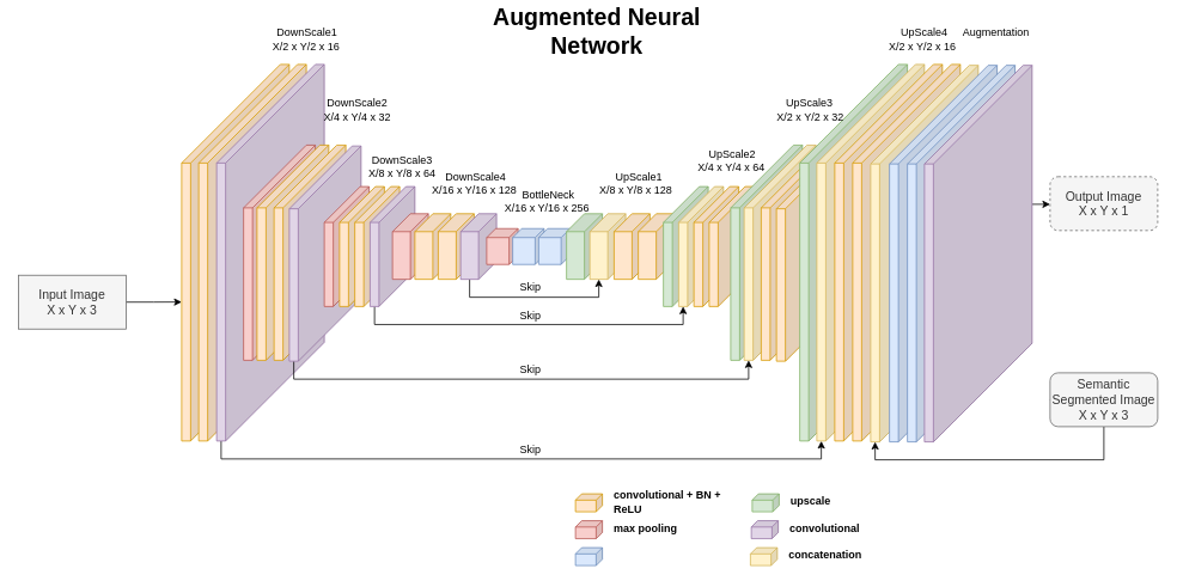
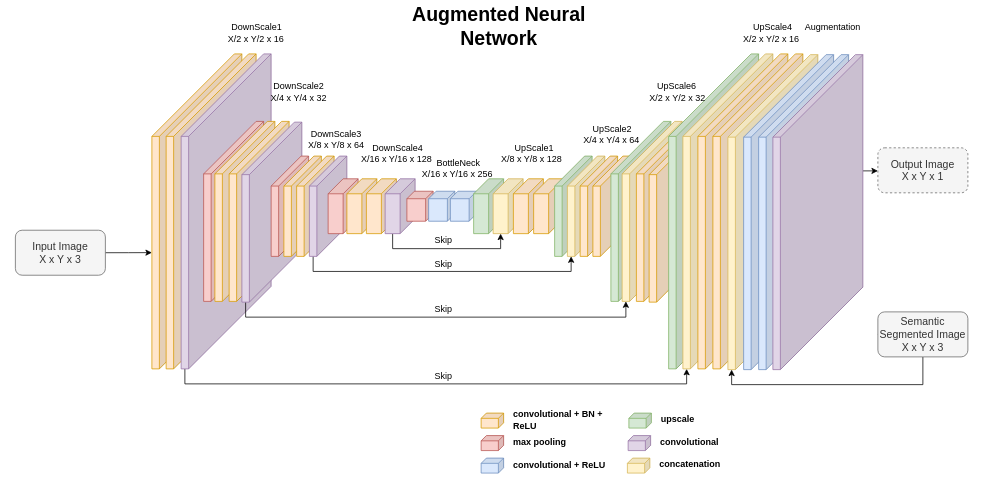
  <mxCell id="0" />
  <mxCell id="1" parent="0" />
  <mxCell id="2" value="" style="shape=cube;whiteSpace=wrap;html=1;boundedLbl=1;backgroundOutline=1;darkOpacity=0.05;darkOpacity2=0.1;size=110;direction=east;flipH=1;fillColor=#ffe6cc;strokeColor=#d79b00;" parent="1" vertex="1"><mxGeometry x="202" y="71" width="120" height="420" as="geometry" /></mxCell>
  <mxCell id="3" value="" style="shape=cube;whiteSpace=wrap;html=1;boundedLbl=1;backgroundOutline=1;darkOpacity=0.05;darkOpacity2=0.1;size=110;direction=east;flipH=1;fillColor=#ffe6cc;strokeColor=#d79b00;" parent="1" vertex="1"><mxGeometry x="221" y="71" width="120" height="420" as="geometry" /></mxCell>
  <mxCell id="4" style="edgeStyle=orthogonalEdgeStyle;rounded=0;orthogonalLoop=1;jettySize=auto;html=1;exitX=0;exitY=0;exitDx=115;exitDy=420;exitPerimeter=0;entryX=0;entryY=0;entryDx=115;entryDy=420;entryPerimeter=0;" parent="1" source="5" target="55" edge="1"><mxGeometry relative="1" as="geometry" /></mxCell>
  <mxCell id="5" value="" style="shape=cube;whiteSpace=wrap;html=1;boundedLbl=1;backgroundOutline=1;darkOpacity=0.05;darkOpacity2=0.1;size=110;direction=east;flipH=1;fillColor=#e1d5e7;strokeColor=#9673a6;" parent="1" vertex="1"><mxGeometry x="241" y="71" width="120" height="420" as="geometry" /></mxCell>
  <mxCell id="6" value="" style="shape=cube;whiteSpace=wrap;html=1;boundedLbl=1;backgroundOutline=1;darkOpacity=0.05;darkOpacity2=0.1;size=70;direction=east;flipH=1;fillColor=#f8cecc;strokeColor=#b85450;" parent="1" vertex="1"><mxGeometry x="271" y="161" width="80" height="240" as="geometry" /></mxCell>
  <mxCell id="7" value="" style="shape=cube;whiteSpace=wrap;html=1;boundedLbl=1;backgroundOutline=1;darkOpacity=0.05;darkOpacity2=0.1;size=70;direction=east;flipH=1;fillColor=#ffe6cc;strokeColor=#d79b00;" parent="1" vertex="1"><mxGeometry x="286" y="161" width="80" height="240" as="geometry" /></mxCell>
  <mxCell id="8" value="" style="shape=cube;whiteSpace=wrap;html=1;boundedLbl=1;backgroundOutline=1;darkOpacity=0.05;darkOpacity2=0.1;size=70;direction=east;flipH=1;fillColor=#ffe6cc;strokeColor=#d79b00;" parent="1" vertex="1"><mxGeometry x="305" y="161" width="80" height="240" as="geometry" /></mxCell>
  <mxCell id="9" style="edgeStyle=orthogonalEdgeStyle;rounded=0;orthogonalLoop=1;jettySize=auto;html=1;exitX=0;exitY=0;exitDx=75;exitDy=240;exitPerimeter=0;entryX=0;entryY=0;entryDx=75;entryDy=240;entryPerimeter=0;" parent="1" source="10" target="51" edge="1"><mxGeometry relative="1" as="geometry" /></mxCell>
  <mxCell id="10" value="" style="shape=cube;whiteSpace=wrap;html=1;boundedLbl=1;backgroundOutline=1;darkOpacity=0.05;darkOpacity2=0.1;size=70;direction=east;flipH=1;fillColor=#e1d5e7;strokeColor=#9673a6;" parent="1" vertex="1"><mxGeometry x="322" y="162" width="80" height="240" as="geometry" /></mxCell>
  <mxCell id="11" value="" style="shape=cube;whiteSpace=wrap;html=1;boundedLbl=1;backgroundOutline=1;darkOpacity=0.05;darkOpacity2=0.1;size=40;direction=east;flipH=1;fillColor=#f8cecc;strokeColor=#b85450;" parent="1" vertex="1"><mxGeometry x="361" y="207.25" width="50" height="133.75" as="geometry" /></mxCell>
  <mxCell id="12" value="" style="shape=cube;whiteSpace=wrap;html=1;boundedLbl=1;backgroundOutline=1;darkOpacity=0.05;darkOpacity2=0.1;size=40;direction=east;flipH=1;fillColor=#ffe6cc;strokeColor=#d79b00;" parent="1" vertex="1"><mxGeometry x="378" y="207.25" width="50" height="133.75" as="geometry" /></mxCell>
  <mxCell id="13" value="" style="shape=cube;whiteSpace=wrap;html=1;boundedLbl=1;backgroundOutline=1;darkOpacity=0.05;darkOpacity2=0.1;size=40;direction=east;flipH=1;fillColor=#ffe6cc;strokeColor=#d79b00;" parent="1" vertex="1"><mxGeometry x="395" y="207.25" width="50" height="133.75" as="geometry" /></mxCell>
  <mxCell id="14" style="edgeStyle=orthogonalEdgeStyle;rounded=0;orthogonalLoop=1;jettySize=auto;html=1;exitX=0;exitY=0;exitDx=45;exitDy=133.75;exitPerimeter=0;entryX=0;entryY=0;entryDx=45;entryDy=133.75;entryPerimeter=0;" parent="1" source="15" target="43" edge="1"><mxGeometry relative="1" as="geometry" /></mxCell>
  <mxCell id="15" value="" style="shape=cube;whiteSpace=wrap;html=1;boundedLbl=1;backgroundOutline=1;darkOpacity=0.05;darkOpacity2=0.1;size=40;direction=east;flipH=1;fillColor=#e1d5e7;strokeColor=#9673a6;" parent="1" vertex="1"><mxGeometry x="412" y="207.25" width="50" height="133.75" as="geometry" /></mxCell>
  <mxCell id="16" value="" style="shape=cube;whiteSpace=wrap;html=1;boundedLbl=1;backgroundOutline=1;darkOpacity=0.05;darkOpacity2=0.1;size=20;direction=east;flipH=1;fillColor=#f8cecc;strokeColor=#b85450;" parent="1" vertex="1"><mxGeometry x="437" y="237.56" width="40" height="73.13" as="geometry" /></mxCell>
  <mxCell id="17" value="" style="shape=cube;whiteSpace=wrap;html=1;boundedLbl=1;backgroundOutline=1;darkOpacity=0.05;darkOpacity2=0.1;size=20;direction=east;flipH=1;fillColor=#ffe6cc;strokeColor=#d79b00;" parent="1" vertex="1"><mxGeometry x="462" y="237.56" width="40" height="73.13" as="geometry" /></mxCell>
  <mxCell id="18" value="" style="shape=cube;whiteSpace=wrap;html=1;boundedLbl=1;backgroundOutline=1;darkOpacity=0.05;darkOpacity2=0.1;size=20;direction=east;flipH=1;fillColor=#ffe6cc;strokeColor=#d79b00;" parent="1" vertex="1"><mxGeometry x="488" y="237.56" width="40" height="73.13" as="geometry" /></mxCell>
  <mxCell id="19" style="edgeStyle=orthogonalEdgeStyle;rounded=0;orthogonalLoop=1;jettySize=auto;html=1;exitX=0;exitY=0;exitDx=30;exitDy=73.13;exitPerimeter=0;entryX=0;entryY=0;entryDx=30;entryDy=73.13;entryPerimeter=0;" parent="1" source="20" target="37" edge="1"><mxGeometry relative="1" as="geometry" /></mxCell>
  <mxCell id="20" value="" style="shape=cube;whiteSpace=wrap;html=1;boundedLbl=1;backgroundOutline=1;darkOpacity=0.05;darkOpacity2=0.1;size=20;direction=east;flipH=1;fillColor=#e1d5e7;strokeColor=#9673a6;" parent="1" vertex="1"><mxGeometry x="513" y="237.56" width="40" height="73.13" as="geometry" /></mxCell>
  <mxCell id="21" value="" style="shape=cube;whiteSpace=wrap;html=1;boundedLbl=1;backgroundOutline=1;darkOpacity=0.05;darkOpacity2=0.1;size=10;direction=east;flipH=1;fillColor=#f8cecc;strokeColor=#b85450;" parent="1" vertex="1"><mxGeometry x="542" y="254.13" width="35" height="40" as="geometry" /></mxCell>
  <mxCell id="22" value="" style="shape=cube;whiteSpace=wrap;html=1;boundedLbl=1;backgroundOutline=1;darkOpacity=0.05;darkOpacity2=0.1;size=7;direction=east;flipH=1;fillColor=#ffe6cc;strokeColor=#d79b00;" parent="1" vertex="1"><mxGeometry x="641" y="549.94" width="30" height="20" as="geometry" /></mxCell>
  <mxCell id="23" value="" style="shape=cube;whiteSpace=wrap;html=1;boundedLbl=1;backgroundOutline=1;darkOpacity=0.05;darkOpacity2=0.1;size=7;direction=east;flipH=1;fillColor=#f8cecc;strokeColor=#b85450;" parent="1" vertex="1"><mxGeometry x="641" y="579.94" width="30" height="20" as="geometry" /></mxCell>
  <mxCell id="24" value="" style="shape=cube;whiteSpace=wrap;html=1;boundedLbl=1;backgroundOutline=1;darkOpacity=0.05;darkOpacity2=0.1;size=7;direction=east;flipH=1;fillColor=#dae8fc;strokeColor=#6c8ebf;" parent="1" vertex="1"><mxGeometry x="641" y="609.94" width="30" height="20" as="geometry" /></mxCell>
  <mxCell id="25" value="" style="shape=cube;whiteSpace=wrap;html=1;boundedLbl=1;backgroundOutline=1;darkOpacity=0.05;darkOpacity2=0.1;size=7;direction=east;flipH=1;fillColor=#d5e8d4;strokeColor=#82b366;" parent="1" vertex="1"><mxGeometry x="838" y="549.94" width="30" height="20" as="geometry" /></mxCell>
  <mxCell id="26" value="DownScale1" style="text;html=1;strokeColor=none;fillColor=none;align=center;verticalAlign=middle;whiteSpace=wrap;rounded=0;" parent="1" vertex="1"><mxGeometry x="322" y="20" width="40" height="30" as="geometry" /></mxCell>
  <mxCell id="27" value="DownScale2" style="text;html=1;strokeColor=none;fillColor=none;align=center;verticalAlign=middle;whiteSpace=wrap;rounded=0;" parent="1" vertex="1"><mxGeometry x="378" y="99" width="40" height="30" as="geometry" /></mxCell>
  <mxCell id="28" value="&lt;div&gt;DownScale3&lt;/div&gt;" style="text;html=1;strokeColor=none;fillColor=none;align=center;verticalAlign=middle;whiteSpace=wrap;rounded=0;" parent="1" vertex="1"><mxGeometry x="428" y="163.13" width="40" height="30" as="geometry" /></mxCell>
  <mxCell id="29" value="DownScale4" style="text;html=1;strokeColor=none;fillColor=none;align=center;verticalAlign=middle;whiteSpace=wrap;rounded=0;" parent="1" vertex="1"><mxGeometry x="510" y="182.13" width="40" height="30" as="geometry" /></mxCell>
  <mxCell id="30" value="convolutional + BN + ReLU" style="text;html=1;strokeColor=none;fillColor=none;align=left;verticalAlign=middle;whiteSpace=wrap;rounded=0;fontStyle=1" parent="1" vertex="1"><mxGeometry x="682" y="547" width="138" height="23.88" as="geometry" /></mxCell>
  <mxCell id="31" value="max pooling" style="text;html=1;strokeColor=none;fillColor=none;align=left;verticalAlign=middle;whiteSpace=wrap;rounded=0;fontStyle=1" parent="1" vertex="1"><mxGeometry x="682" y="577" width="138" height="23.88" as="geometry" /></mxCell>
+ <mxCell id="32" value="convolutional + ReLU" style="text;html=1;strokeColor=none;fillColor=none;align=left;verticalAlign=middle;whiteSpace=wrap;rounded=0;fontStyle=1" parent="1" vertex="1"><mxGeometry x="682" y="608.06" width="138" height="23.88" as="geometry" /></mxCell>
  <mxCell id="33" value="" style="shape=cube;whiteSpace=wrap;html=1;boundedLbl=1;backgroundOutline=1;darkOpacity=0.05;darkOpacity2=0.1;size=10;direction=east;flipH=1;fillColor=#dae8fc;strokeColor=#6c8ebf;" parent="1" vertex="1"><mxGeometry x="571" y="254.13" width="35" height="40" as="geometry" /></mxCell>
  <mxCell id="34" value="" style="shape=cube;whiteSpace=wrap;html=1;boundedLbl=1;backgroundOutline=1;darkOpacity=0.05;darkOpacity2=0.1;size=10;direction=east;flipH=1;fillColor=#dae8fc;strokeColor=#6c8ebf;" parent="1" vertex="1"><mxGeometry x="600" y="254.13" width="35" height="40" as="geometry" /></mxCell>
  <mxCell id="35" value="BottleNeck" style="text;html=1;strokeColor=none;fillColor=none;align=center;verticalAlign=middle;whiteSpace=wrap;rounded=0;" parent="1" vertex="1"><mxGeometry x="591" y="202.13" width="40" height="30" as="geometry" /></mxCell>
  <mxCell id="36" value="" style="shape=cube;whiteSpace=wrap;html=1;boundedLbl=1;backgroundOutline=1;darkOpacity=0.05;darkOpacity2=0.1;size=20;direction=east;flipH=1;fillColor=#d5e8d4;strokeColor=#82b366;flipV=0;" parent="1" vertex="1"><mxGeometry x="631" y="237.56" width="40" height="73.13" as="geometry" /></mxCell>
  <mxCell id="37" value="" style="shape=cube;whiteSpace=wrap;html=1;boundedLbl=1;backgroundOutline=1;darkOpacity=0.05;darkOpacity2=0.1;size=20;direction=east;flipH=1;fillColor=#fff2cc;strokeColor=#d6b656;" parent="1" vertex="1"><mxGeometry x="657" y="237.56" width="40" height="73.13" as="geometry" /></mxCell>
  <mxCell id="38" value="" style="shape=cube;whiteSpace=wrap;html=1;boundedLbl=1;backgroundOutline=1;darkOpacity=0.05;darkOpacity2=0.1;size=20;direction=east;flipH=1;fillColor=#ffe6cc;strokeColor=#d79b00;" parent="1" vertex="1"><mxGeometry x="684" y="237.56" width="40" height="73.13" as="geometry" /></mxCell>
  <mxCell id="39" value="" style="shape=cube;whiteSpace=wrap;html=1;boundedLbl=1;backgroundOutline=1;darkOpacity=0.05;darkOpacity2=0.1;size=7;direction=east;flipH=1;fillColor=#e1d5e7;strokeColor=#9673a6;" parent="1" vertex="1"><mxGeometry x="837" y="579.94" width="30" height="20" as="geometry" /></mxCell>
  <mxCell id="40" value="" style="shape=cube;whiteSpace=wrap;html=1;boundedLbl=1;backgroundOutline=1;darkOpacity=0.05;darkOpacity2=0.1;size=20;direction=east;flipH=1;fillColor=#ffe6cc;strokeColor=#d79b00;" parent="1" vertex="1"><mxGeometry x="711" y="237.56" width="40" height="73.13" as="geometry" /></mxCell>
  <mxCell id="41" value="" style="shape=cube;whiteSpace=wrap;html=1;boundedLbl=1;backgroundOutline=1;darkOpacity=0.05;darkOpacity2=0.1;size=7;direction=east;flipH=1;fillColor=#fff2cc;strokeColor=#d6b656;" parent="1" vertex="1"><mxGeometry x="836" y="609.94" width="30" height="20" as="geometry" /></mxCell>
  <mxCell id="42" value="" style="shape=cube;whiteSpace=wrap;html=1;boundedLbl=1;backgroundOutline=1;darkOpacity=0.05;darkOpacity2=0.1;size=40;direction=east;flipH=1;fillColor=#d5e8d4;strokeColor=#82b366;" parent="1" vertex="1"><mxGeometry x="739" y="207.25" width="50" height="133.75" as="geometry" /></mxCell>
  <mxCell id="43" value="" style="shape=cube;whiteSpace=wrap;html=1;boundedLbl=1;backgroundOutline=1;darkOpacity=0.05;darkOpacity2=0.1;size=40;direction=east;flipH=1;fillColor=#fff2cc;strokeColor=#d6b656;" parent="1" vertex="1"><mxGeometry x="756" y="207.25" width="50" height="133.75" as="geometry" /></mxCell>
  <mxCell id="44" value="" style="shape=cube;whiteSpace=wrap;html=1;boundedLbl=1;backgroundOutline=1;darkOpacity=0.05;darkOpacity2=0.1;size=40;direction=east;flipH=1;fillColor=#ffe6cc;strokeColor=#d79b00;" parent="1" vertex="1"><mxGeometry x="773" y="207.25" width="50" height="133.75" as="geometry" /></mxCell>
  <mxCell id="45" value="" style="shape=cube;whiteSpace=wrap;html=1;boundedLbl=1;backgroundOutline=1;darkOpacity=0.05;darkOpacity2=0.1;size=40;direction=east;flipH=1;fillColor=#ffe6cc;strokeColor=#d79b00;" parent="1" vertex="1"><mxGeometry x="790" y="207.25" width="50" height="133.75" as="geometry" /></mxCell>
  <mxCell id="46" value="upscale" style="text;html=1;strokeColor=none;fillColor=none;align=left;verticalAlign=middle;whiteSpace=wrap;rounded=0;fontStyle=1" parent="1" vertex="1"><mxGeometry x="879" y="546.06" width="138" height="23.88" as="geometry" /></mxCell>
  <mxCell id="47" value="convolutional" style="text;html=1;strokeColor=none;fillColor=none;align=left;verticalAlign=middle;whiteSpace=wrap;rounded=0;fontStyle=1" parent="1" vertex="1"><mxGeometry x="878" y="577.06" width="138" height="23.88" as="geometry" /></mxCell>
  <mxCell id="48" value="concatenation" style="text;html=1;strokeColor=none;fillColor=none;align=left;verticalAlign=middle;whiteSpace=wrap;rounded=0;fontStyle=1" parent="1" vertex="1"><mxGeometry x="877" y="606.06" width="138" height="23.88" as="geometry" /></mxCell>
  <mxCell id="49" value="&lt;div&gt;UpScale1&lt;/div&gt;" style="text;html=1;strokeColor=none;fillColor=none;align=center;verticalAlign=middle;whiteSpace=wrap;rounded=0;" parent="1" vertex="1"><mxGeometry x="692" y="182.13" width="40" height="30" as="geometry" /></mxCell>
  <mxCell id="50" value="" style="shape=cube;whiteSpace=wrap;html=1;boundedLbl=1;backgroundOutline=1;darkOpacity=0.05;darkOpacity2=0.1;size=70;direction=east;flipH=1;fillColor=#d5e8d4;strokeColor=#82b366;" parent="1" vertex="1"><mxGeometry x="814" y="161" width="80" height="240" as="geometry" /></mxCell>
  <mxCell id="51" value="" style="shape=cube;whiteSpace=wrap;html=1;boundedLbl=1;backgroundOutline=1;darkOpacity=0.05;darkOpacity2=0.1;size=70;direction=east;flipH=1;fillColor=#fff2cc;strokeColor=#d6b656;" parent="1" vertex="1"><mxGeometry x="829" y="161" width="80" height="240" as="geometry" /></mxCell>
  <mxCell id="52" value="" style="shape=cube;whiteSpace=wrap;html=1;boundedLbl=1;backgroundOutline=1;darkOpacity=0.05;darkOpacity2=0.1;size=70;direction=east;flipH=1;fillColor=#ffe6cc;strokeColor=#d79b00;" parent="1" vertex="1"><mxGeometry x="848" y="161" width="80" height="240" as="geometry" /></mxCell>
  <mxCell id="53" value="" style="shape=cube;whiteSpace=wrap;html=1;boundedLbl=1;backgroundOutline=1;darkOpacity=0.05;darkOpacity2=0.1;size=70;direction=east;flipH=1;fillColor=#ffe6cc;strokeColor=#d79b00;" parent="1" vertex="1"><mxGeometry x="865" y="162" width="80" height="240" as="geometry" /></mxCell>
  <mxCell id="54" value="" style="shape=cube;whiteSpace=wrap;html=1;boundedLbl=1;backgroundOutline=1;darkOpacity=0.05;darkOpacity2=0.1;size=110;direction=east;flipH=1;fillColor=#d5e8d4;strokeColor=#82b366;" parent="1" vertex="1"><mxGeometry x="891" y="71" width="120" height="420" as="geometry" /></mxCell>
  <mxCell id="55" value="" style="shape=cube;whiteSpace=wrap;html=1;boundedLbl=1;backgroundOutline=1;darkOpacity=0.05;darkOpacity2=0.1;size=110;direction=east;flipH=1;fillColor=#fff2cc;strokeColor=#d6b656;" parent="1" vertex="1"><mxGeometry x="910" y="71" width="120" height="420" as="geometry" /></mxCell>
  <mxCell id="56" value="" style="shape=cube;whiteSpace=wrap;html=1;boundedLbl=1;backgroundOutline=1;darkOpacity=0.05;darkOpacity2=0.1;size=110;direction=east;flipH=1;fillColor=#ffe6cc;strokeColor=#d79b00;" parent="1" vertex="1"><mxGeometry x="930" y="71" width="120" height="420" as="geometry" /></mxCell>
  <mxCell id="57" value="" style="shape=cube;whiteSpace=wrap;html=1;boundedLbl=1;backgroundOutline=1;darkOpacity=0.05;darkOpacity2=0.1;size=110;direction=east;flipH=1;fillColor=#ffe6cc;strokeColor=#d79b00;" parent="1" vertex="1"><mxGeometry x="950" y="71" width="120" height="420" as="geometry" /></mxCell>
  <mxCell id="58" value="&lt;div&gt;UpScale2&lt;/div&gt;" style="text;html=1;strokeColor=none;fillColor=none;align=center;verticalAlign=middle;whiteSpace=wrap;rounded=0;" parent="1" vertex="1"><mxGeometry x="796" y="156.13" width="40" height="30" as="geometry" /></mxCell>
- <mxCell id="59" value="&lt;div&gt;UpScale3&lt;/div&gt;" style="text;html=1;strokeColor=none;fillColor=none;align=center;verticalAlign=middle;whiteSpace=wrap;rounded=0;" parent="1" vertex="1"><mxGeometry x="882" y="99" width="40" height="30" as="geometry" /></mxCell>
+ <mxCell id="59" value="&lt;div&gt;UpScale6&lt;/div&gt;" style="text;html=1;strokeColor=none;fillColor=none;align=center;verticalAlign=middle;whiteSpace=wrap;rounded=0;" parent="1" vertex="1"><mxGeometry x="882" y="99" width="40" height="30" as="geometry" /></mxCell>
  <mxCell id="60" value="&lt;div&gt;UpScale4&lt;/div&gt;" style="text;html=1;strokeColor=none;fillColor=none;align=center;verticalAlign=middle;whiteSpace=wrap;rounded=0;" parent="1" vertex="1"><mxGeometry x="1010" y="20" width="40" height="30" as="geometry" /></mxCell>
  <mxCell id="61" value="" style="shape=cube;whiteSpace=wrap;html=1;boundedLbl=1;backgroundOutline=1;darkOpacity=0.05;darkOpacity2=0.1;size=110;direction=east;flipH=1;fillColor=#fff2cc;strokeColor=#d6b656;" parent="1" vertex="1"><mxGeometry x="970" y="72" width="120" height="420" as="geometry" /></mxCell>
  <mxCell id="62" value="Skip" style="text;html=1;strokeColor=none;fillColor=none;align=center;verticalAlign=middle;whiteSpace=wrap;rounded=0;" parent="1" vertex="1"><mxGeometry x="571" y="304.13" width="40" height="30" as="geometry" /></mxCell>
  <mxCell id="63" value="Skip" style="text;html=1;strokeColor=none;fillColor=none;align=center;verticalAlign=middle;whiteSpace=wrap;rounded=0;" parent="1" vertex="1"><mxGeometry x="571" y="336.13" width="40" height="30" as="geometry" /></mxCell>
  <mxCell id="64" value="Skip" style="text;html=1;strokeColor=none;fillColor=none;align=center;verticalAlign=middle;whiteSpace=wrap;rounded=0;" parent="1" vertex="1"><mxGeometry x="571" y="397.13" width="40" height="30" as="geometry" /></mxCell>
  <mxCell id="65" value="Skip" style="text;html=1;strokeColor=none;fillColor=none;align=center;verticalAlign=middle;whiteSpace=wrap;rounded=0;" parent="1" vertex="1"><mxGeometry x="571" y="486.13" width="40" height="30" as="geometry" /></mxCell>
  <mxCell id="66" value="X/2 x Y/2 x 16" style="text;html=1;strokeColor=none;fillColor=none;align=center;verticalAlign=middle;whiteSpace=wrap;rounded=0;" parent="1" vertex="1"><mxGeometry x="292" y="36" width="98" height="30" as="geometry" /></mxCell>
  <mxCell id="67" value="X/4 x Y/4 x 32" style="text;html=1;strokeColor=none;fillColor=none;align=center;verticalAlign=middle;whiteSpace=wrap;rounded=0;" parent="1" vertex="1"><mxGeometry x="356" y="115" width="84" height="30" as="geometry" /></mxCell>
  <mxCell id="68" value="X/8 x Y/8 x 64" style="text;html=1;strokeColor=none;fillColor=none;align=center;verticalAlign=middle;whiteSpace=wrap;rounded=0;" parent="1" vertex="1"><mxGeometry x="406" y="178.25" width="84" height="30" as="geometry" /></mxCell>
  <mxCell id="69" value="X/16 x Y/16 x 128" style="text;html=1;strokeColor=none;fillColor=none;align=center;verticalAlign=middle;whiteSpace=wrap;rounded=0;" parent="1" vertex="1"><mxGeometry x="479" y="196.25" width="99" height="30" as="geometry" /></mxCell>
  <mxCell id="70" value="X/16 x Y/16 x 256" style="text;html=1;strokeColor=none;fillColor=none;align=center;verticalAlign=middle;whiteSpace=wrap;rounded=0;" parent="1" vertex="1"><mxGeometry x="560" y="217.25" width="99" height="30" as="geometry" /></mxCell>
  <mxCell id="71" value="X/8 x Y/8 x 128" style="text;html=1;strokeColor=none;fillColor=none;align=center;verticalAlign=middle;whiteSpace=wrap;rounded=0;" parent="1" vertex="1"><mxGeometry x="659" y="196.25" width="99" height="30" as="geometry" /></mxCell>
  <mxCell id="72" value="X/4 x Y/4 x 64" style="text;html=1;strokeColor=none;fillColor=none;align=center;verticalAlign=middle;whiteSpace=wrap;rounded=0;" parent="1" vertex="1"><mxGeometry x="773" y="171.25" width="84" height="30" as="geometry" /></mxCell>
  <mxCell id="73" value="X/2 x Y/2 x 32" style="text;html=1;strokeColor=none;fillColor=none;align=center;verticalAlign=middle;whiteSpace=wrap;rounded=0;" parent="1" vertex="1"><mxGeometry x="861" y="115" width="84" height="30" as="geometry" /></mxCell>
  <mxCell id="74" value="X/2 x Y/2 x 16" style="text;html=1;strokeColor=none;fillColor=none;align=center;verticalAlign=middle;whiteSpace=wrap;rounded=0;" parent="1" vertex="1"><mxGeometry x="986" y="36" width="84" height="30" as="geometry" /></mxCell>
  <mxCell id="75" style="edgeStyle=orthogonalEdgeStyle;rounded=0;orthogonalLoop=1;jettySize=auto;html=1;exitX=1;exitY=0.5;exitDx=0;exitDy=0;entryX=0;entryY=0;entryDx=120;entryDy=265;entryPerimeter=0;fontSize=14;" parent="1" source="76" target="2" edge="1"><mxGeometry relative="1" as="geometry" /></mxCell>
- <mxCell id="76" value="&lt;font style=&quot;font-size: 14px&quot;&gt;Input Image&lt;br&gt;X x Y x 3&lt;/font&gt;" style="whiteSpace=wrap;html=1;fillColor=#f5f5f5;fontColor=#333333;strokeColor=#666666;rounded=0;" parent="1" vertex="1"><mxGeometry x="20" y="306.13" width="120" height="60" as="geometry" /></mxCell>
+ <mxCell id="76" value="&lt;font style=&quot;font-size: 14px&quot;&gt;Input Image&lt;br&gt;X x Y x 3&lt;/font&gt;" style="rounded=1;whiteSpace=wrap;html=1;fillColor=#f5f5f5;fontColor=#333333;strokeColor=#666666;" parent="1" vertex="1"><mxGeometry x="20" y="306.13" width="120" height="60" as="geometry" /></mxCell>
  <mxCell id="77" value="&lt;font style=&quot;font-size: 14px&quot;&gt;Output Image&lt;br&gt;X x Y x 1&lt;br&gt;&lt;/font&gt;" style="rounded=1;whiteSpace=wrap;html=1;fillColor=#f5f5f5;fontColor=#333333;strokeColor=#666666;dashed=1;" parent="1" vertex="1"><mxGeometry x="1170" y="196.25" width="120" height="60" as="geometry" /></mxCell>
  <mxCell id="78" value="&lt;font style=&quot;font-size: 26px&quot;&gt;&lt;b&gt;Augmented Neural Network&lt;/b&gt;&lt;/font&gt;" style="text;html=1;strokeColor=none;fillColor=none;align=center;verticalAlign=middle;whiteSpace=wrap;rounded=0;fontSize=14;" parent="1" vertex="1"><mxGeometry x="543" y="20" width="244" height="30" as="geometry" /></mxCell>
  <mxCell id="79" style="edgeStyle=orthogonalEdgeStyle;rounded=0;orthogonalLoop=1;jettySize=auto;html=1;exitX=0;exitY=0;exitDx=0;exitDy=155;exitPerimeter=0;entryX=0;entryY=0.5;entryDx=0;entryDy=0;fontSize=26;startArrow=none;startFill=0;endArrow=classic;endFill=1;" parent="1" source="84" target="77" edge="1"><mxGeometry relative="1" as="geometry" /></mxCell>
  <mxCell id="80" style="edgeStyle=orthogonalEdgeStyle;rounded=0;orthogonalLoop=1;jettySize=auto;html=1;exitX=0;exitY=0.5;exitDx=0;exitDy=0;entryX=0;entryY=0;entryDx=115;entryDy=420;entryPerimeter=0;fontSize=26;startArrow=none;startFill=0;endArrow=classic;endFill=1;" parent="1" source="81" target="61" edge="1"><mxGeometry relative="1" as="geometry"><Array as="points"><mxPoint x="1230" y="445" /><mxPoint x="1230" y="512" /><mxPoint x="975" y="512" /></Array></mxGeometry></mxCell>
  <mxCell id="81" value="&lt;font style=&quot;font-size: 14px&quot;&gt;Semantic Segmented Image&lt;br&gt;X x Y x 3&lt;/font&gt;" style="rounded=1;whiteSpace=wrap;html=1;fillColor=#f5f5f5;fontColor=#333333;strokeColor=#666666;" parent="1" vertex="1"><mxGeometry x="1170" y="415" width="120" height="60" as="geometry" /></mxCell>
  <mxCell id="82" value="" style="shape=cube;whiteSpace=wrap;html=1;boundedLbl=1;backgroundOutline=1;darkOpacity=0.05;darkOpacity2=0.1;size=110;direction=east;flipH=1;fillColor=#dae8fc;strokeColor=#6c8ebf;" vertex="1" parent="1"><mxGeometry x="991" y="72" width="120" height="420" as="geometry" /></mxCell>
  <mxCell id="83" value="" style="shape=cube;whiteSpace=wrap;html=1;boundedLbl=1;backgroundOutline=1;darkOpacity=0.05;darkOpacity2=0.1;size=110;direction=east;flipH=1;fillColor=#dae8fc;strokeColor=#6c8ebf;" vertex="1" parent="1"><mxGeometry x="1011" y="72" width="120" height="420" as="geometry" /></mxCell>
  <mxCell id="84" value="" style="shape=cube;whiteSpace=wrap;html=1;boundedLbl=1;backgroundOutline=1;darkOpacity=0.05;darkOpacity2=0.1;size=110;direction=east;flipH=1;fillColor=#e1d5e7;strokeColor=#9673a6;" parent="1" vertex="1"><mxGeometry x="1030" y="72" width="120" height="420" as="geometry" /></mxCell>
  <mxCell id="85" value="Augmentation" style="text;html=1;strokeColor=none;fillColor=none;align=center;verticalAlign=middle;whiteSpace=wrap;rounded=0;" vertex="1" parent="1"><mxGeometry x="1090" y="20" width="40" height="30" as="geometry" /></mxCell>
